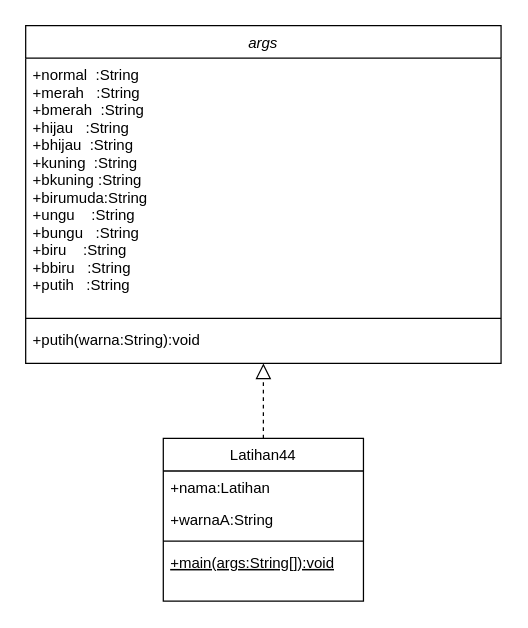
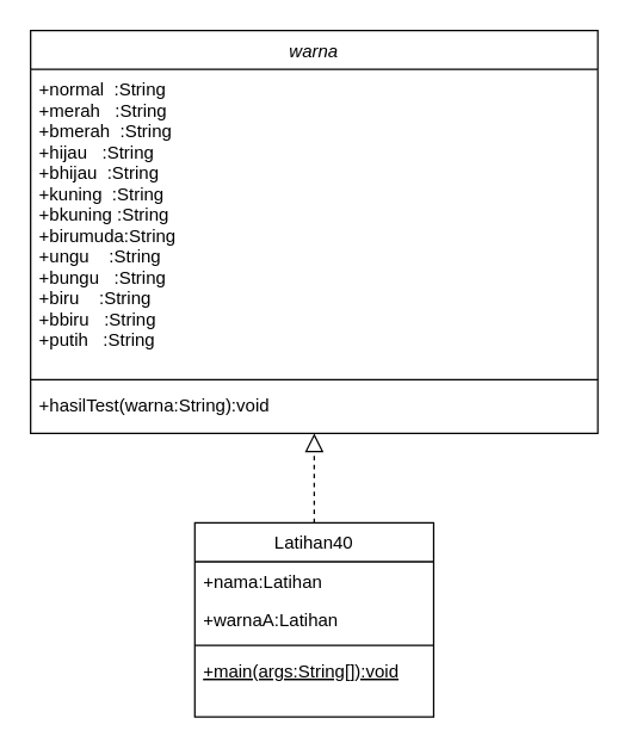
  <mxCell id="0" />
  <mxCell id="1" parent="0" />
- <mxCell id="2" value="args" style="swimlane;fontStyle=2;align=center;verticalAlign=top;childLayout=stackLayout;horizontal=1;startSize=26;horizontalStack=0;resizeParent=1;resizeLast=0;collapsible=1;marginBottom=0;rounded=0;shadow=0;strokeWidth=1;" parent="1" vertex="1"><mxGeometry x="20" y="20" width="380" height="270" as="geometry"><mxRectangle x="230" y="140" width="160" height="26" as="alternateBounds" /></mxGeometry></mxCell>
+ <mxCell id="2" value="warna" style="swimlane;fontStyle=2;align=center;verticalAlign=top;childLayout=stackLayout;horizontal=1;startSize=26;horizontalStack=0;resizeParent=1;resizeLast=0;collapsible=1;marginBottom=0;rounded=0;shadow=0;strokeWidth=1;" parent="1" vertex="1"><mxGeometry x="20" y="20" width="380" height="270" as="geometry"><mxRectangle x="230" y="140" width="160" height="26" as="alternateBounds" /></mxGeometry></mxCell>
  <mxCell id="3" value="+normal  :String &#10;+merah   :String &#10;+bmerah  :String &#10;+hijau   :String &#10;+bhijau  :String &#10;+kuning  :String &#10;+bkuning :String &#10;+birumuda:String &#10;+ungu    :String &#10;+bungu   :String &#10;+biru    :String &#10;+bbiru   :String &#10;+putih   :String" style="text;align=left;verticalAlign=top;spacingLeft=4;spacingRight=4;overflow=hidden;rotatable=0;points=[[0,0.5],[1,0.5]];portConstraint=eastwest;" parent="2" vertex="1"><mxGeometry y="26" width="380" height="204" as="geometry" /></mxCell>
  <mxCell id="4" value="" style="line;html=1;strokeWidth=1;align=left;verticalAlign=middle;spacingTop=-1;spacingLeft=3;spacingRight=3;rotatable=0;labelPosition=right;points=[];portConstraint=eastwest;" parent="2" vertex="1"><mxGeometry y="230" width="380" height="8" as="geometry" /></mxCell>
- <mxCell id="5" value="+putih(warna:String):void" style="text;align=left;verticalAlign=top;spacingLeft=4;spacingRight=4;overflow=hidden;rotatable=0;points=[[0,0.5],[1,0.5]];portConstraint=eastwest;" parent="2" vertex="1"><mxGeometry y="238" width="380" height="26" as="geometry" /></mxCell>
- <mxCell id="6" value="Latihan44" style="swimlane;fontStyle=0;align=center;verticalAlign=top;childLayout=stackLayout;horizontal=1;startSize=26;horizontalStack=0;resizeParent=1;resizeLast=0;collapsible=1;marginBottom=0;rounded=0;shadow=0;strokeWidth=1;" parent="1" vertex="1"><mxGeometry x="130" y="350" width="160" height="130" as="geometry"><mxRectangle x="130" y="380" width="160" height="26" as="alternateBounds" /></mxGeometry></mxCell>
+ <mxCell id="5" value="+hasilTest(warna:String):void" style="text;align=left;verticalAlign=top;spacingLeft=4;spacingRight=4;overflow=hidden;rotatable=0;points=[[0,0.5],[1,0.5]];portConstraint=eastwest;" parent="2" vertex="1"><mxGeometry y="238" width="380" height="26" as="geometry" /></mxCell>
+ <mxCell id="6" value="Latihan40" style="swimlane;fontStyle=0;align=center;verticalAlign=top;childLayout=stackLayout;horizontal=1;startSize=26;horizontalStack=0;resizeParent=1;resizeLast=0;collapsible=1;marginBottom=0;rounded=0;shadow=0;strokeWidth=1;" parent="1" vertex="1"><mxGeometry x="130" y="350" width="160" height="130" as="geometry"><mxRectangle x="130" y="380" width="160" height="26" as="alternateBounds" /></mxGeometry></mxCell>
  <mxCell id="7" value="+nama:Latihan" style="text;align=left;verticalAlign=top;spacingLeft=4;spacingRight=4;overflow=hidden;rotatable=0;points=[[0,0.5],[1,0.5]];portConstraint=eastwest;" parent="6" vertex="1"><mxGeometry y="26" width="160" height="26" as="geometry" /></mxCell>
- <mxCell id="8" value="+warnaA:String" style="text;align=left;verticalAlign=top;spacingLeft=4;spacingRight=4;overflow=hidden;rotatable=0;points=[[0,0.5],[1,0.5]];portConstraint=eastwest;" parent="6" vertex="1"><mxGeometry y="52" width="160" height="26" as="geometry" /></mxCell>
+ <mxCell id="8" value="+warnaA:Latihan" style="text;align=left;verticalAlign=top;spacingLeft=4;spacingRight=4;overflow=hidden;rotatable=0;points=[[0,0.5],[1,0.5]];portConstraint=eastwest;" parent="6" vertex="1"><mxGeometry y="52" width="160" height="26" as="geometry" /></mxCell>
  <mxCell id="9" value="" style="line;html=1;strokeWidth=1;align=left;verticalAlign=middle;spacingTop=-1;spacingLeft=3;spacingRight=3;rotatable=0;labelPosition=right;points=[];portConstraint=eastwest;" parent="6" vertex="1"><mxGeometry y="78" width="160" height="8" as="geometry" /></mxCell>
  <mxCell id="10" value="+main(args:String[]):void" style="text;align=left;verticalAlign=top;spacingLeft=4;spacingRight=4;overflow=hidden;rotatable=0;points=[[0,0.5],[1,0.5]];portConstraint=eastwest;fontStyle=4" parent="6" vertex="1"><mxGeometry y="86" width="160" height="18" as="geometry" /></mxCell>
  <mxCell id="11" value="" style="endArrow=block;endSize=10;endFill=0;shadow=0;strokeWidth=1;rounded=0;edgeStyle=elbowEdgeStyle;elbow=vertical;dashed=1;" parent="1" source="6" target="2" edge="1"><mxGeometry width="160" relative="1" as="geometry"><mxPoint x="0" y="43" as="sourcePoint" /><mxPoint x="0" y="43" as="targetPoint" /></mxGeometry></mxCell>
